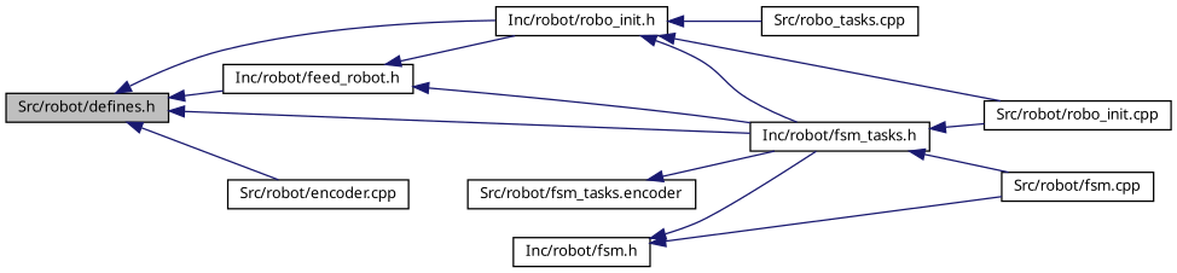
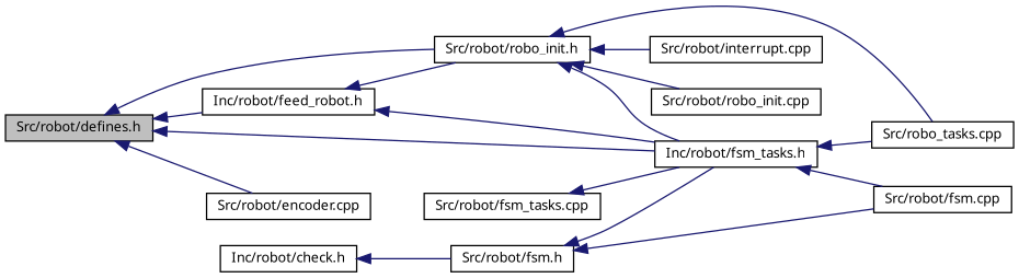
  digraph {
    fontname="Noto Sans"
    rankdir=LR
    node [color=black fillcolor=white fontname="Noto Sans" fontsize=10 shape=record style=filled]
    edge [color=midnightblue dir=back fontname="Noto Sans" fontsize=10 labelfontname=Helvetica labelfontsize=10 style=solid]
    n1 [fillcolor=grey75 fontcolor=black height=0.2 label="Src/robot/defines.h" width=0.4]
    n2 [height=0.2 label="Inc/robot/feed_robot.h" width=0.4]
-   n3 [height=0.2 label="Inc/robot/robo_init.h" width=0.4]
+   n3 [height=0.2 label="Src/robot/robo_init.h" width=0.4]
    n4 [height=0.2 label="Inc/robot/fsm_tasks.h" width=0.4]
    n5 [height=0.2 label="Src/robot/encoder.cpp" width=0.4]
    n6 [height=0.2 label="Src/robo_tasks.cpp" width=0.4]
+   n7 [height=0.2 label="Src/robot/interrupt.cpp" width=0.4]
    n8 [height=0.2 label="Src/robot/robo_init.cpp" width=0.4]
    n9 [height=0.2 label="Src/robot/fsm.cpp" width=0.4]
-   n11 [height=0.2 label="Inc/robot/fsm.h" width=0.4]
-   n12 [height=0.2 label="Src/robot/fsm_tasks.encoder" width=0.4]
+   n10 [height=0.2 label="Inc/robot/check.h" width=0.4]
+   n11 [height=0.2 label="Src/robot/fsm.h" width=0.4]
+   n12 [height=0.2 label="Src/robot/fsm_tasks.cpp" width=0.4]
    n1 -> n2
    n1 -> n3
    n1 -> n4
    n1 -> n5
    n2 -> n3
    n2 -> n4
    n3 -> n4
    n3 -> n6
+   n3 -> n7
    n3 -> n8
-   n4 -> n8
+   n4 -> n6
    n4 -> n9
+   n10 -> n11
    n11 -> n4
    n11 -> n9
    n12 -> n4
  }
